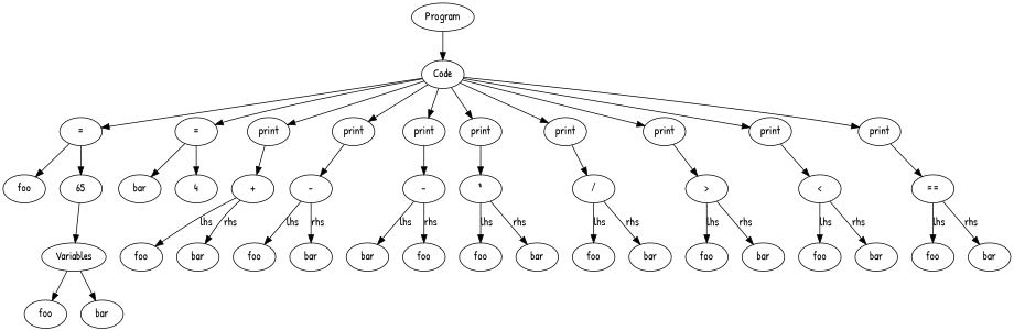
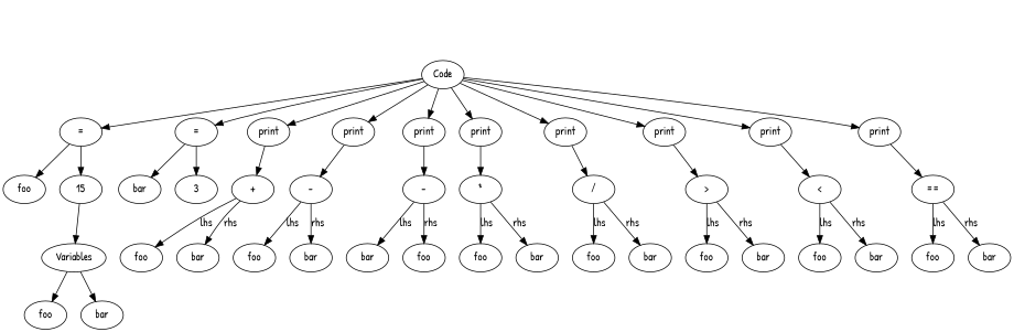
  digraph {
    fontname="Patrick Hand"
    node [fontname="Patrick Hand"]
    edge [fontname="Patrick Hand"]
-   n1 [label=Program]
    n2 [label=Code]
    n3 [label=Variables]
    n4 [label=foo]
    n5 [label=bar]
    n6 [label="="]
    n7 [label="="]
    n8 [label=print]
    n9 [label=print]
    n10 [label=print]
    n11 [label=print]
    n12 [label=print]
    n13 [label=print]
    n14 [label=print]
    n15 [label=print]
    n16 [label=foo]
-   n17 [label=65]
+   n17 [label=15]
    n18 [label=bar]
-   n19 [label=4]
+   n19 [label=3]
    n20 [label="+"]
    n21 [label="-"]
    n22 [label="-"]
    n23 [label="*"]
    n24 [label="/"]
    n25 [label=">"]
    n26 [label="<"]
    n27 [label="=="]
    n28 [label=foo]
    n29 [label=bar]
    n30 [label=foo]
    n31 [label=bar]
    n32 [label=bar]
    n33 [label=foo]
    n34 [label=foo]
    n35 [label=bar]
    n36 [label=foo]
    n37 [label=bar]
    n38 [label=foo]
    n39 [label=bar]
    n40 [label=foo]
    n41 [label=bar]
    n42 [label=foo]
    n43 [label=bar]
-   n1 -> n2
    n2 -> n6
    n2 -> n7
    n2 -> n8
    n2 -> n9
    n2 -> n10
    n2 -> n11
    n2 -> n12
    n2 -> n13
    n2 -> n14
    n2 -> n15
    n3 -> n4
    n3 -> n5
    n6 -> n16
    n6 -> n17
    n7 -> n18
    n7 -> n19
    n8 -> n20
    n9 -> n21
    n10 -> n22
    n11 -> n23
    n12 -> n24
    n13 -> n25
    n14 -> n26
    n15 -> n27
    n17 -> n3
    n20 -> n28 [label=lhs]
    n20 -> n29 [label=rhs]
    n21 -> n30 [label=lhs]
    n21 -> n31 [label=rhs]
    n22 -> n32 [label=lhs]
    n22 -> n33 [label=rhs]
    n23 -> n34 [label=lhs]
    n23 -> n35 [label=rhs]
    n24 -> n36 [label=lhs]
    n24 -> n37 [label=rhs]
    n25 -> n38 [label=lhs]
    n25 -> n39 [label=rhs]
    n26 -> n40 [label=lhs]
    n26 -> n41 [label=rhs]
    n27 -> n42 [label=lhs]
    n27 -> n43 [label=rhs]
  }
